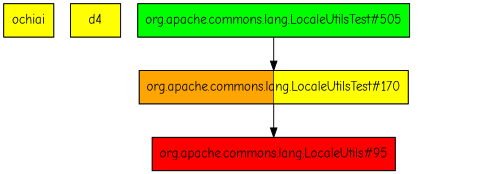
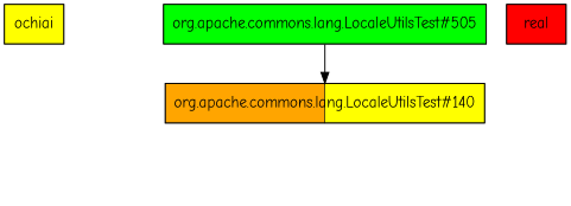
  digraph {
    fontname="Comic Neue"
    node [fillcolor=yellow shape=box style=striped fontname="Comic Neue"]
    edge [fontname="Comic Neue"]
    ochiai
-   d4
    "org.apache.commons.lang.LocaleUtilsTest#505" [fillcolor=green]
-   "org.apache.commons.lang.LocaleUtilsTest#140" [fillcolor="orange:yellow" label="org.apache.commons.lang.LocaleUtilsTest#170"]
-   "org.apache.commons.lang.LocaleUtils#95" [fillcolor=red]
+   "org.apache.commons.lang.LocaleUtilsTest#140" [fillcolor="orange:yellow"]
+   real [fillcolor=red]
    "org.apache.commons.lang.LocaleUtilsTest#505" -> "org.apache.commons.lang.LocaleUtilsTest#140"
-   "org.apache.commons.lang.LocaleUtilsTest#140" -> "org.apache.commons.lang.LocaleUtils#95"
  }
